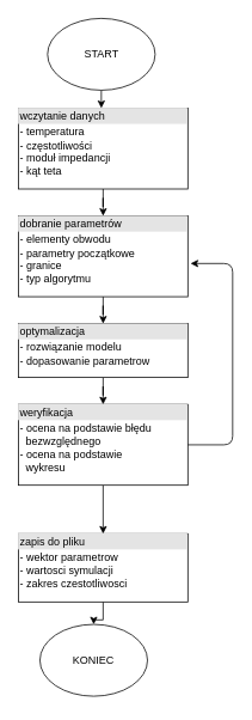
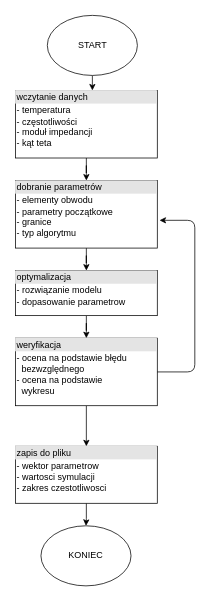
  <mxCell id="0" />
  <mxCell id="1" parent="0" />
  <mxCell id="2" value="" style="edgeStyle=orthogonalEdgeStyle;rounded=0;orthogonalLoop=1;jettySize=auto;html=1;" edge="1" parent="1" source="3" target="6"><mxGeometry relative="1" as="geometry"><Array as="points"><mxPoint x="111" y="120" /><mxPoint x="111" y="120" /></Array></mxGeometry></mxCell>
- <mxCell id="3" value="START" style="ellipse;whiteSpace=wrap;html=1;" parent="1" vertex="1"><mxGeometry x="52.5" y="20" width="120" height="80" as="geometry" /></mxCell>
- <mxCell id="4" value="KONIEC" style="ellipse;whiteSpace=wrap;html=1;" vertex="1" parent="1"><mxGeometry x="44" y="695" width="120" height="80" as="geometry" /></mxCell>
+ <mxCell id="3" value="START" style="ellipse;whiteSpace=wrap;html=1;" parent="1" vertex="1"><mxGeometry x="62.5" y="20" width="120" height="80" as="geometry" /></mxCell>
+ <mxCell id="4" value="KONIEC" style="ellipse;whiteSpace=wrap;html=1;" vertex="1" parent="1"><mxGeometry x="54" y="700" width="120" height="80" as="geometry" /></mxCell>
  <mxCell id="5" value="" style="edgeStyle=orthogonalEdgeStyle;rounded=0;orthogonalLoop=1;jettySize=auto;html=1;" edge="1" parent="1" source="6" target="8"><mxGeometry relative="1" as="geometry" /></mxCell>
  <mxCell id="6" value="&lt;div style=&quot;box-sizing: border-box ; width: 100% ; background: #e4e4e4 ; padding: 2px&quot; align=&quot;left&quot;&gt;wczytanie danych&lt;/div&gt;&lt;table style=&quot;width: 100% ; font-size: 1em&quot; cellspacing=&quot;0&quot; cellpadding=&quot;2&quot;&gt;&lt;tbody&gt;&lt;tr&gt;&lt;td&gt;- temperatura&lt;br&gt;- częstotliwości&lt;br&gt;- moduł impedancji&lt;br&gt;- kąt teta&lt;br&gt;&lt;/td&gt;&lt;td&gt;&lt;br&gt;&lt;/td&gt;&lt;/tr&gt;&lt;tr&gt;&lt;td&gt;&lt;br&gt;&lt;/td&gt;&lt;td&gt;&lt;br&gt;&lt;/td&gt;&lt;/tr&gt;&lt;tr&gt;&lt;td&gt;&lt;br&gt;&lt;/td&gt;&lt;td&gt;&lt;br&gt;&lt;/td&gt;&lt;/tr&gt;&lt;/tbody&gt;&lt;/table&gt;" style="verticalAlign=top;align=left;overflow=fill;html=1;strokeColor=#000000;strokeWidth=1;gradientColor=none;" vertex="1" parent="1"><mxGeometry x="20" y="120" width="189" height="90" as="geometry" /></mxCell>
  <mxCell id="7" value="" style="edgeStyle=orthogonalEdgeStyle;rounded=0;orthogonalLoop=1;jettySize=auto;html=1;entryX=0.5;entryY=0;entryDx=0;entryDy=0;" edge="1" parent="1" source="8" target="10"><mxGeometry relative="1" as="geometry"><mxPoint x="113" y="370" as="targetPoint" /></mxGeometry></mxCell>
  <mxCell id="8" value="&lt;div style=&quot;box-sizing: border-box ; width: 100% ; background: #e4e4e4 ; padding: 2px&quot;&gt;dobranie parametrów&lt;br&gt;&lt;/div&gt;&lt;table style=&quot;width: 100% ; font-size: 1em&quot; cellspacing=&quot;0&quot; cellpadding=&quot;2&quot;&gt;&lt;tbody&gt;&lt;tr&gt;&lt;td&gt;- elementy obwodu &lt;br&gt;- parametry początkowe&lt;br&gt;- granice &lt;br&gt;- typ algorytmu&lt;br&gt;&lt;/td&gt;&lt;td&gt;&lt;br&gt;&lt;/td&gt;&lt;/tr&gt;&lt;tr&gt;&lt;td&gt;&lt;br&gt;&lt;/td&gt;&lt;td&gt;&lt;br&gt;&lt;/td&gt;&lt;/tr&gt;&lt;tr&gt;&lt;td&gt;&lt;br&gt;&lt;/td&gt;&lt;td&gt;&lt;br&gt;&lt;/td&gt;&lt;/tr&gt;&lt;/tbody&gt;&lt;/table&gt;" style="verticalAlign=top;align=left;overflow=fill;html=1;strokeColor=#000000;strokeWidth=1;gradientColor=none;" vertex="1" parent="1"><mxGeometry x="20" y="240" width="189" height="90" as="geometry" /></mxCell>
  <mxCell id="9" value="" style="edgeStyle=orthogonalEdgeStyle;rounded=0;orthogonalLoop=1;jettySize=auto;html=1;" edge="1" parent="1" source="10" target="12"><mxGeometry relative="1" as="geometry" /></mxCell>
  <mxCell id="10" value="&lt;div style=&quot;box-sizing: border-box ; width: 100% ; background: #e4e4e4 ; padding: 2px&quot;&gt;optymalizacja&lt;br&gt;&lt;/div&gt;&lt;table style=&quot;width: 100% ; font-size: 1em&quot; cellspacing=&quot;0&quot; cellpadding=&quot;2&quot;&gt;&lt;tbody&gt;&lt;tr&gt;&lt;td&gt;- rozwiązanie modelu&lt;br&gt;- dopasowanie parametrow&lt;br&gt;&lt;br&gt;&lt;/td&gt;&lt;td&gt;&lt;br&gt;&lt;/td&gt;&lt;/tr&gt;&lt;tr&gt;&lt;td&gt;&lt;br&gt;&lt;/td&gt;&lt;td&gt;&lt;br&gt;&lt;/td&gt;&lt;/tr&gt;&lt;tr&gt;&lt;td&gt;&lt;br&gt;&lt;/td&gt;&lt;td&gt;&lt;br&gt;&lt;/td&gt;&lt;/tr&gt;&lt;/tbody&gt;&lt;/table&gt;" style="verticalAlign=top;align=left;overflow=fill;html=1;strokeColor=#000000;strokeWidth=1;gradientColor=none;" vertex="1" parent="1"><mxGeometry x="20" y="360" width="189" height="60" as="geometry" /></mxCell>
  <mxCell id="11" value="" style="edgeStyle=orthogonalEdgeStyle;rounded=0;orthogonalLoop=1;jettySize=auto;html=1;" edge="1" parent="1" source="12" target="14"><mxGeometry relative="1" as="geometry" /></mxCell>
  <mxCell id="12" value="&lt;div style=&quot;box-sizing: border-box ; width: 100% ; background: #e4e4e4 ; padding: 2px&quot;&gt;weryfikacja&lt;br&gt;&lt;/div&gt;&lt;table style=&quot;width: 100% ; font-size: 1em&quot; cellspacing=&quot;0&quot; cellpadding=&quot;2&quot;&gt;&lt;tbody&gt;&lt;tr&gt;&lt;td&gt;- ocena na podstawie błędu&lt;br&gt;&amp;nbsp; bezwzględnego&lt;br&gt;- ocena na podstawie &lt;br&gt;&amp;nbsp; wykresu&lt;br&gt;&lt;/td&gt;&lt;td&gt;&lt;br&gt;&lt;/td&gt;&lt;/tr&gt;&lt;tr&gt;&lt;td&gt;&lt;br&gt;&lt;/td&gt;&lt;td&gt;&lt;br&gt;&lt;/td&gt;&lt;/tr&gt;&lt;tr&gt;&lt;td&gt;&lt;br&gt;&lt;/td&gt;&lt;td&gt;&lt;br&gt;&lt;/td&gt;&lt;/tr&gt;&lt;/tbody&gt;&lt;/table&gt;" style="verticalAlign=top;align=left;overflow=fill;html=1;strokeColor=#000000;strokeWidth=1;gradientColor=none;" vertex="1" parent="1"><mxGeometry x="20" y="450" width="189" height="90" as="geometry" /></mxCell>
  <mxCell id="13" value="" style="edgeStyle=orthogonalEdgeStyle;rounded=0;orthogonalLoop=1;jettySize=auto;html=1;" edge="1" parent="1" source="14" target="4"><mxGeometry relative="1" as="geometry" /></mxCell>
  <mxCell id="14" value="&lt;div style=&quot;box-sizing: border-box ; width: 100% ; background: #e4e4e4 ; padding: 2px&quot;&gt;zapis do pliku&lt;br&gt;&lt;/div&gt;&lt;table style=&quot;width: 100% ; font-size: 1em&quot; cellspacing=&quot;0&quot; cellpadding=&quot;2&quot;&gt;&lt;tbody&gt;&lt;tr&gt;&lt;td&gt;- wektor parametrow&lt;br&gt;- wartosci symulacji&lt;br&gt;- zakres czestotliwosci&lt;br&gt;&lt;br&gt;&lt;/td&gt;&lt;td&gt;&lt;br&gt;&lt;/td&gt;&lt;/tr&gt;&lt;tr&gt;&lt;td&gt;&lt;br&gt;&lt;/td&gt;&lt;td&gt;&lt;br&gt;&lt;/td&gt;&lt;/tr&gt;&lt;tr&gt;&lt;td&gt;&lt;br&gt;&lt;/td&gt;&lt;td&gt;&lt;br&gt;&lt;/td&gt;&lt;/tr&gt;&lt;/tbody&gt;&lt;/table&gt;" style="verticalAlign=top;align=left;overflow=fill;html=1;strokeColor=#000000;strokeWidth=1;gradientColor=none;" vertex="1" parent="1"><mxGeometry x="20" y="594" width="189" height="76" as="geometry" /></mxCell>
  <mxCell id="15" value="" style="endArrow=classic;html=1;entryX=1.016;entryY=0.589;entryDx=0;entryDy=0;entryPerimeter=0;exitX=1;exitY=0.5;exitDx=0;exitDy=0;" edge="1" parent="1" source="12" target="8"><mxGeometry width="50" height="50" relative="1" as="geometry"><mxPoint x="209" y="632" as="sourcePoint" /><mxPoint x="259" y="190" as="targetPoint" /><Array as="points"><mxPoint x="259" y="495" /><mxPoint x="259" y="293" /></Array></mxGeometry></mxCell>
